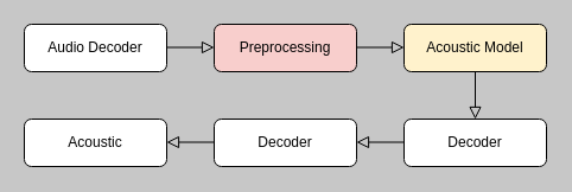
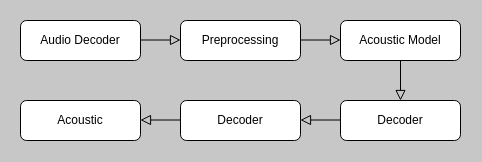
  <mxCell id="0" />
  <mxCell id="1" parent="0" />
  <mxCell id="2" value="Audio Decoder" style="rounded=1;whiteSpace=wrap;html=1;fontSize=12;glass=0;strokeWidth=1;shadow=0;" parent="1" vertex="1"><mxGeometry x="20" y="20" width="120" height="40" as="geometry" /></mxCell>
  <mxCell id="3" value="" style="rounded=0;html=1;jettySize=auto;orthogonalLoop=1;fontSize=11;endArrow=block;endFill=0;endSize=8;strokeWidth=1;shadow=0;labelBackgroundColor=none;edgeStyle=orthogonalEdgeStyle;" edge="1" parent="1"><mxGeometry relative="1" as="geometry"><mxPoint x="140" y="40" as="sourcePoint" /><mxPoint x="180" y="39.5" as="targetPoint" /><Array as="points"><mxPoint x="180" y="39.5" /><mxPoint x="180" y="39.5" /></Array></mxGeometry></mxCell>
- <mxCell id="4" value="Preprocessing" style="rounded=1;whiteSpace=wrap;html=1;fontSize=12;glass=0;strokeWidth=1;shadow=0;fillColor=#f8cecc;" vertex="1" parent="1"><mxGeometry x="180" y="20" width="120" height="40" as="geometry" /></mxCell>
- <mxCell id="5" value="Acoustic Model" style="rounded=1;whiteSpace=wrap;html=1;fontSize=12;glass=0;strokeWidth=1;shadow=0;fillColor=#fff2cc;" vertex="1" parent="1"><mxGeometry x="340" y="20" width="120" height="40" as="geometry" /></mxCell>
+ <mxCell id="4" value="Preprocessing" style="rounded=1;whiteSpace=wrap;html=1;fontSize=12;glass=0;strokeWidth=1;shadow=0;" vertex="1" parent="1"><mxGeometry x="180" y="20" width="120" height="40" as="geometry" /></mxCell>
+ <mxCell id="5" value="Acoustic Model" style="rounded=1;whiteSpace=wrap;html=1;fontSize=12;glass=0;strokeWidth=1;shadow=0;" vertex="1" parent="1"><mxGeometry x="340" y="20" width="120" height="40" as="geometry" /></mxCell>
  <mxCell id="6" value="Decoder" style="rounded=1;whiteSpace=wrap;html=1;fontSize=12;glass=0;strokeWidth=1;shadow=0;" vertex="1" parent="1"><mxGeometry x="340" y="100" width="120" height="40" as="geometry" /></mxCell>
  <mxCell id="7" value="" style="rounded=0;html=1;jettySize=auto;orthogonalLoop=1;fontSize=11;endArrow=block;endFill=0;endSize=8;strokeWidth=1;shadow=0;labelBackgroundColor=none;edgeStyle=orthogonalEdgeStyle;" edge="1" parent="1"><mxGeometry relative="1" as="geometry"><mxPoint x="300" y="39.5" as="sourcePoint" /><mxPoint x="340" y="39.5" as="targetPoint" /><Array as="points"><mxPoint x="340" y="39.5" /><mxPoint x="340" y="39.5" /></Array></mxGeometry></mxCell>
  <mxCell id="8" value="" style="rounded=0;html=1;jettySize=auto;orthogonalLoop=1;fontSize=11;endArrow=block;endFill=0;endSize=8;strokeWidth=1;shadow=0;labelBackgroundColor=none;edgeStyle=orthogonalEdgeStyle;" edge="1" parent="1"><mxGeometry relative="1" as="geometry"><mxPoint x="400" y="60" as="sourcePoint" /><mxPoint x="400" y="100" as="targetPoint" /><Array as="points"><mxPoint x="400" y="100" /><mxPoint x="400" y="100" /></Array></mxGeometry></mxCell>
  <mxCell id="9" value="Decoder" style="rounded=1;whiteSpace=wrap;html=1;fontSize=12;glass=0;strokeWidth=1;shadow=0;" vertex="1" parent="1"><mxGeometry x="180" y="100" width="120" height="40" as="geometry" /></mxCell>
  <mxCell id="10" value="Acoustic" style="rounded=1;whiteSpace=wrap;html=1;fontSize=12;glass=0;strokeWidth=1;shadow=0;" vertex="1" parent="1"><mxGeometry x="20" y="100" width="120" height="40" as="geometry" /></mxCell>
  <mxCell id="11" value="" style="rounded=0;html=1;jettySize=auto;orthogonalLoop=1;fontSize=11;endArrow=block;endFill=0;endSize=8;strokeWidth=1;shadow=0;labelBackgroundColor=none;edgeStyle=orthogonalEdgeStyle;" edge="1" parent="1"><mxGeometry relative="1" as="geometry"><mxPoint x="340" y="119.5" as="sourcePoint" /><mxPoint x="300" y="119.5" as="targetPoint" /><Array as="points"><mxPoint x="300" y="119.5" /><mxPoint x="300" y="119.5" /></Array></mxGeometry></mxCell>
  <mxCell id="12" value="" style="rounded=0;html=1;jettySize=auto;orthogonalLoop=1;fontSize=11;endArrow=block;endFill=0;endSize=8;strokeWidth=1;shadow=0;labelBackgroundColor=none;edgeStyle=orthogonalEdgeStyle;" edge="1" parent="1"><mxGeometry relative="1" as="geometry"><mxPoint x="180" y="119.5" as="sourcePoint" /><mxPoint x="140" y="119.5" as="targetPoint" /><Array as="points"><mxPoint x="140" y="119.5" /><mxPoint x="140" y="119.5" /></Array></mxGeometry></mxCell>
